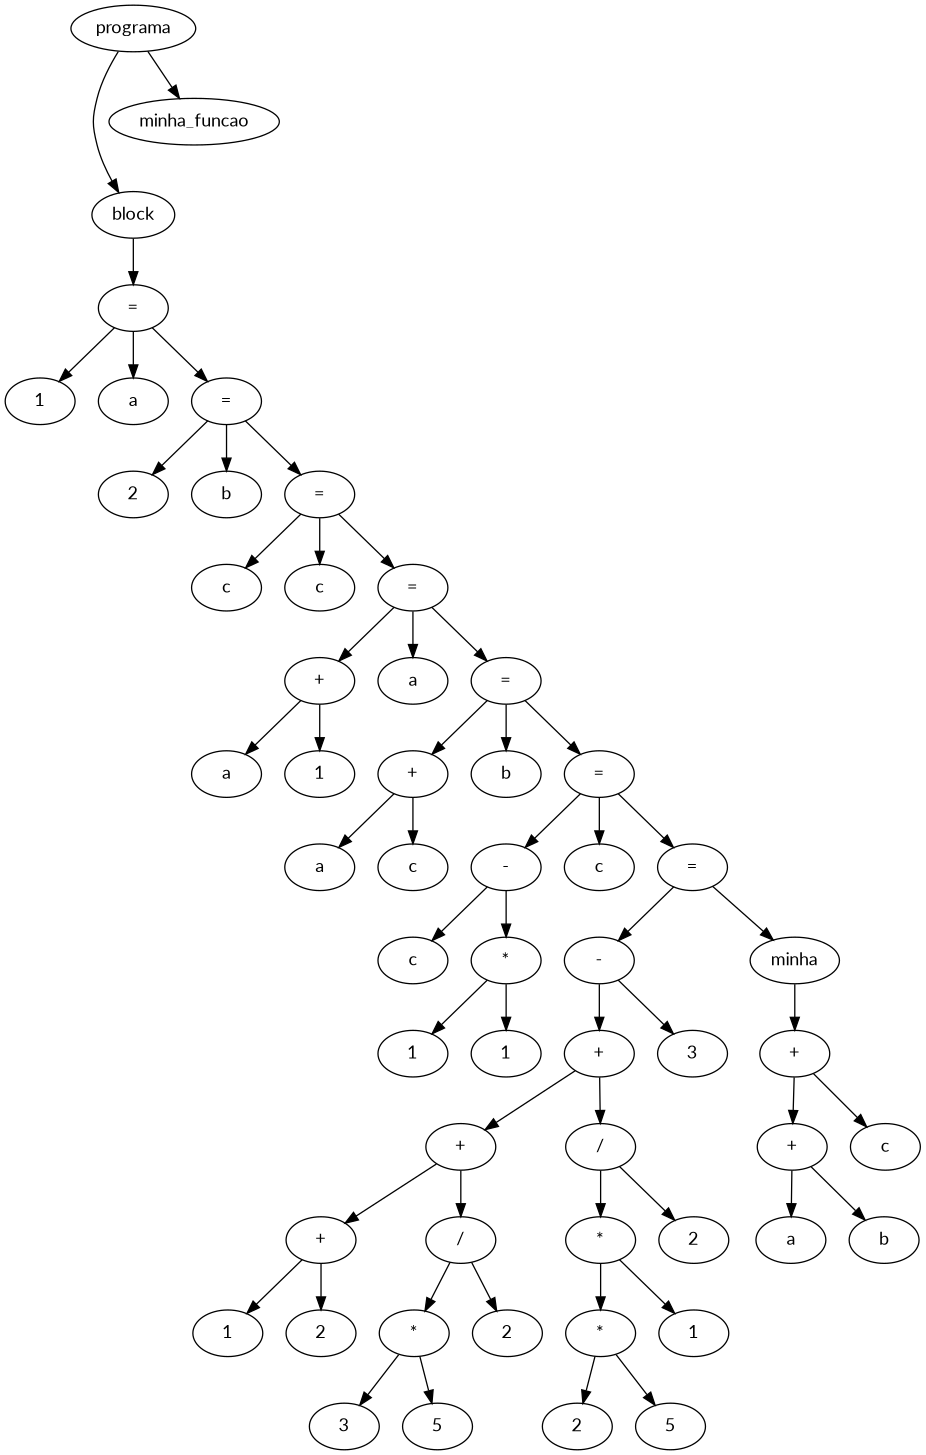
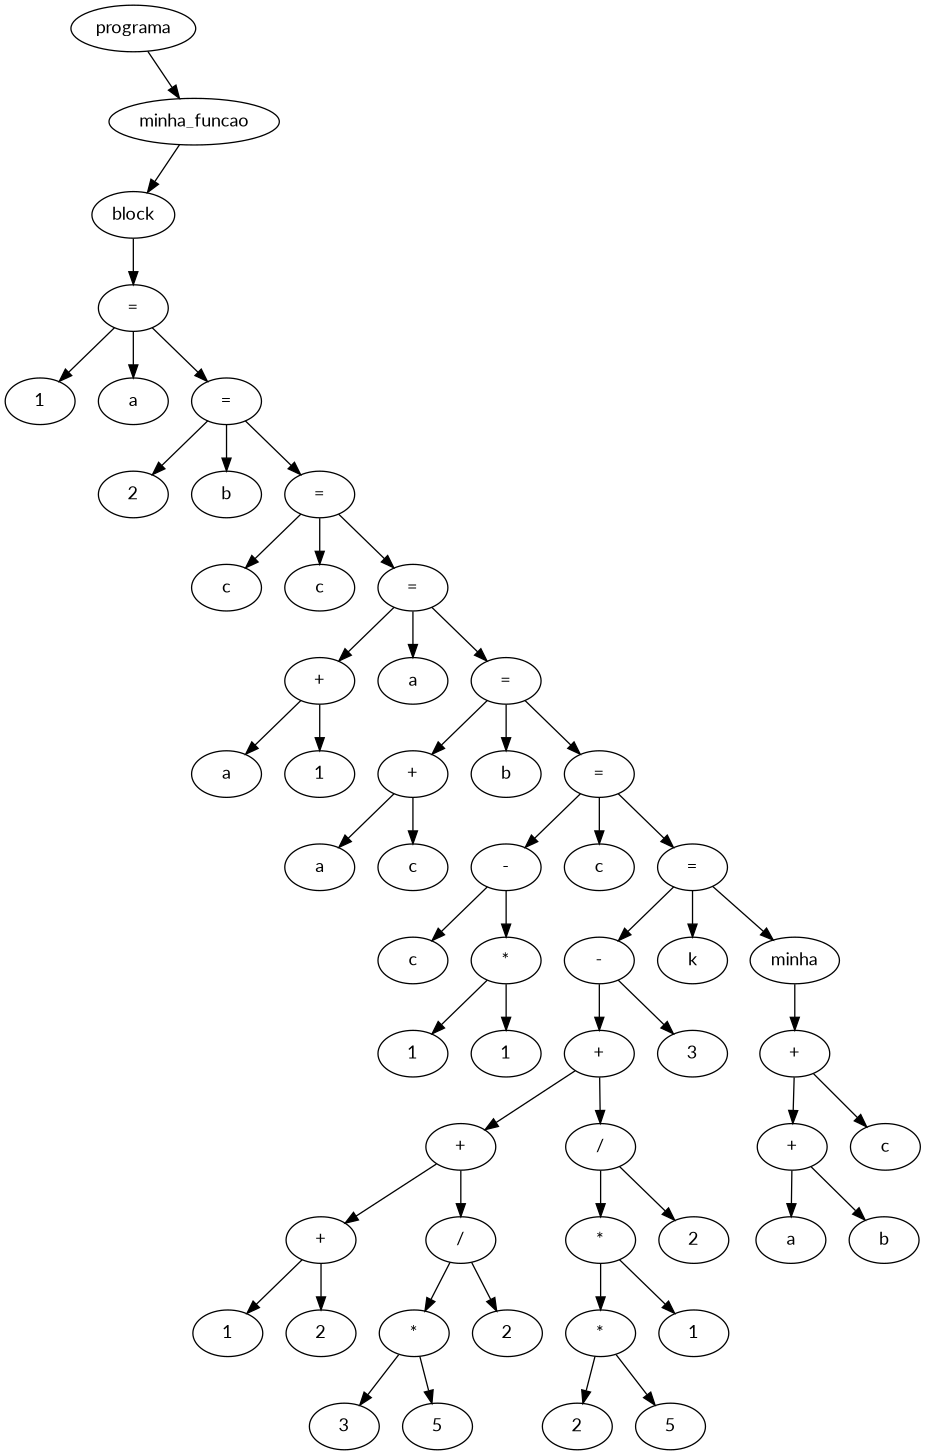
  digraph {
    fontname=Lato
    node [fontname=Lato]
    edge [fontname=Lato]
    n1 [label=1]
    n2 [label="="]
    n3 [label=a]
    n4 [label="="]
    n5 [label=2]
    n6 [label=b]
    n7 [label="="]
    n8 [label=c]
    n9 [label=c]
    n10 [label="="]
    n11 [label="+"]
    n12 [label=a]
    n13 [label="="]
    n14 [label=a]
    n15 [label=1]
    n16 [label="+"]
    n17 [label=b]
    n18 [label="="]
    n19 [label=a]
    n20 [label=c]
    n21 [label="-"]
    n22 [label=c]
    n23 [label="="]
    n24 [label=c]
    n25 [label=1]
    n26 [label=1]
    n27 [label="*"]
    n28 [label="-"]
+   n29 [label=k]
    n30 [label=minha]
    n31 [label=1]
    n32 [label=2]
    n33 [label="+"]
    n34 [label=3]
    n35 [label=5]
    n36 [label="*"]
    n37 [label=2]
    n38 [label="/"]
    n39 [label="+"]
    n40 [label=2]
    n41 [label=5]
    n42 [label="*"]
    n43 [label=1]
    n44 [label="*"]
    n45 [label=2]
    n46 [label="/"]
    n47 [label="+"]
    n48 [label=3]
    n49 [label="+"]
    n50 [label=a]
    n51 [label=b]
    n52 [label="+"]
    n53 [label=c]
    n54 [label=block]
    n55 [label=minha_funcao]
    n56 [label=programa]
    n2 -> n1
    n2 -> n3
    n2 -> n4
    n4 -> n5
    n4 -> n6
    n4 -> n7
    n7 -> n8
    n7 -> n9
    n7 -> n10
    n10 -> n11
    n10 -> n12
    n10 -> n13
    n11 -> n14
    n11 -> n15
    n13 -> n16
    n13 -> n17
    n13 -> n18
    n16 -> n19
    n16 -> n20
    n18 -> n21
    n18 -> n22
    n18 -> n23
    n21 -> n24
    n21 -> n27
    n23 -> n28
+   n23 -> n29
    n23 -> n30
    n27 -> n25
    n27 -> n26
    n28 -> n47
    n28 -> n48
    n30 -> n49
    n33 -> n31
    n33 -> n32
    n36 -> n34
    n36 -> n35
    n38 -> n36
    n38 -> n37
    n39 -> n33
    n39 -> n38
    n42 -> n40
    n42 -> n41
    n44 -> n42
    n44 -> n43
    n46 -> n44
    n46 -> n45
    n47 -> n39
    n47 -> n46
    n49 -> n52
    n49 -> n53
    n52 -> n50
    n52 -> n51
    n54 -> n2
-   n56 -> n54
+   n55 -> n54
    n56 -> n55
  }
